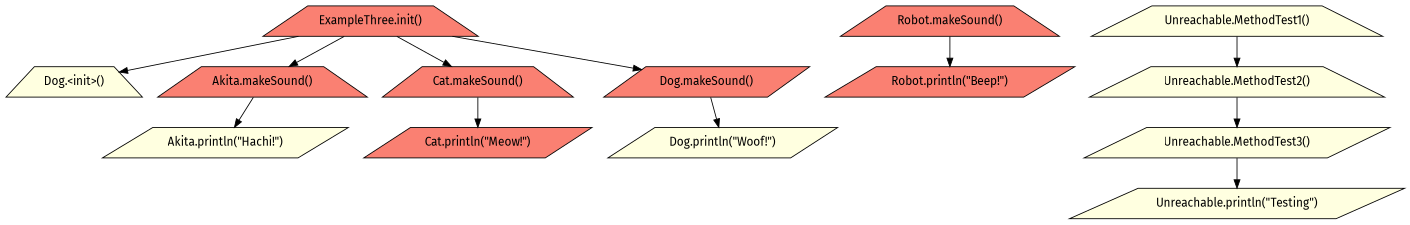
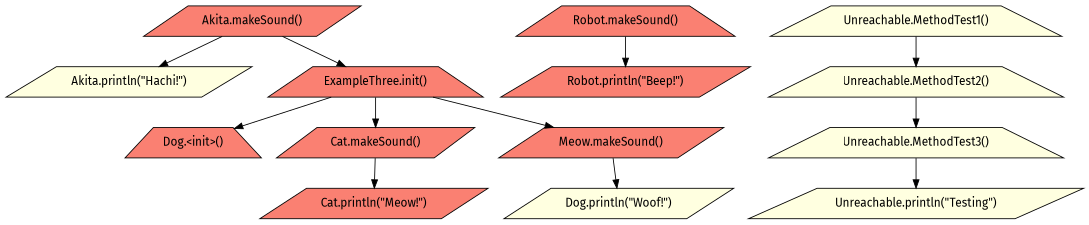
  digraph {
    fontname="Fira Sans"
    node [fillcolor=salmon fontname="Fira Sans" shape=parallelogram style=filled]
    edge [fontname="Fira Sans"]
-   "Dog.<init>()" [fillcolor=lightyellow shape=trapezium]
+   "Dog.<init>()" [shape=trapezium]
    "Robot.makeSound()" [shape=trapezium]
    "Robot.println(\"Beep!\")"
    "Unreachable.MethodTest2()" [fillcolor=lightyellow shape=trapezium]
-   "Unreachable.MethodTest3()" [fillcolor=lightyellow]
+   "Unreachable.MethodTest3()" [fillcolor=lightyellow shape=trapezium]
    "Unreachable.println(\"Testing\")" [fillcolor=lightyellow]
    "Akita.println(\"Hachi!\")" [fillcolor=lightyellow]
-   "Akita.makeSound()" [shape=trapezium]
+   "Akita.makeSound()"
    "Unreachable.MethodTest1()" [fillcolor=lightyellow shape=trapezium]
-   "Cat.makeSound()" [shape=trapezium]
+   "Cat.makeSound()"
    "Cat.println(\"Meow!\")"
    "Dog.println(\"Woof!\")" [fillcolor=lightyellow]
-   "Dog.makeSound()"
+   "Dog.makeSound()" [label="Meow.makeSound()"]
    n14 [label="ExampleThree.init()" shape=trapezium]
    "Robot.makeSound()" -> "Robot.println(\"Beep!\")"
    "Unreachable.MethodTest2()" -> "Unreachable.MethodTest3()"
    "Unreachable.MethodTest3()" -> "Unreachable.println(\"Testing\")"
    "Akita.makeSound()" -> "Akita.println(\"Hachi!\")"
    "Unreachable.MethodTest1()" -> "Unreachable.MethodTest2()"
    "Cat.makeSound()" -> "Cat.println(\"Meow!\")"
    "Dog.makeSound()" -> "Dog.println(\"Woof!\")"
    n14 -> "Dog.<init>()"
-   n14 -> "Akita.makeSound()"
+   "Akita.makeSound()" -> n14
    n14 -> "Cat.makeSound()"
    n14 -> "Dog.makeSound()"
  }
